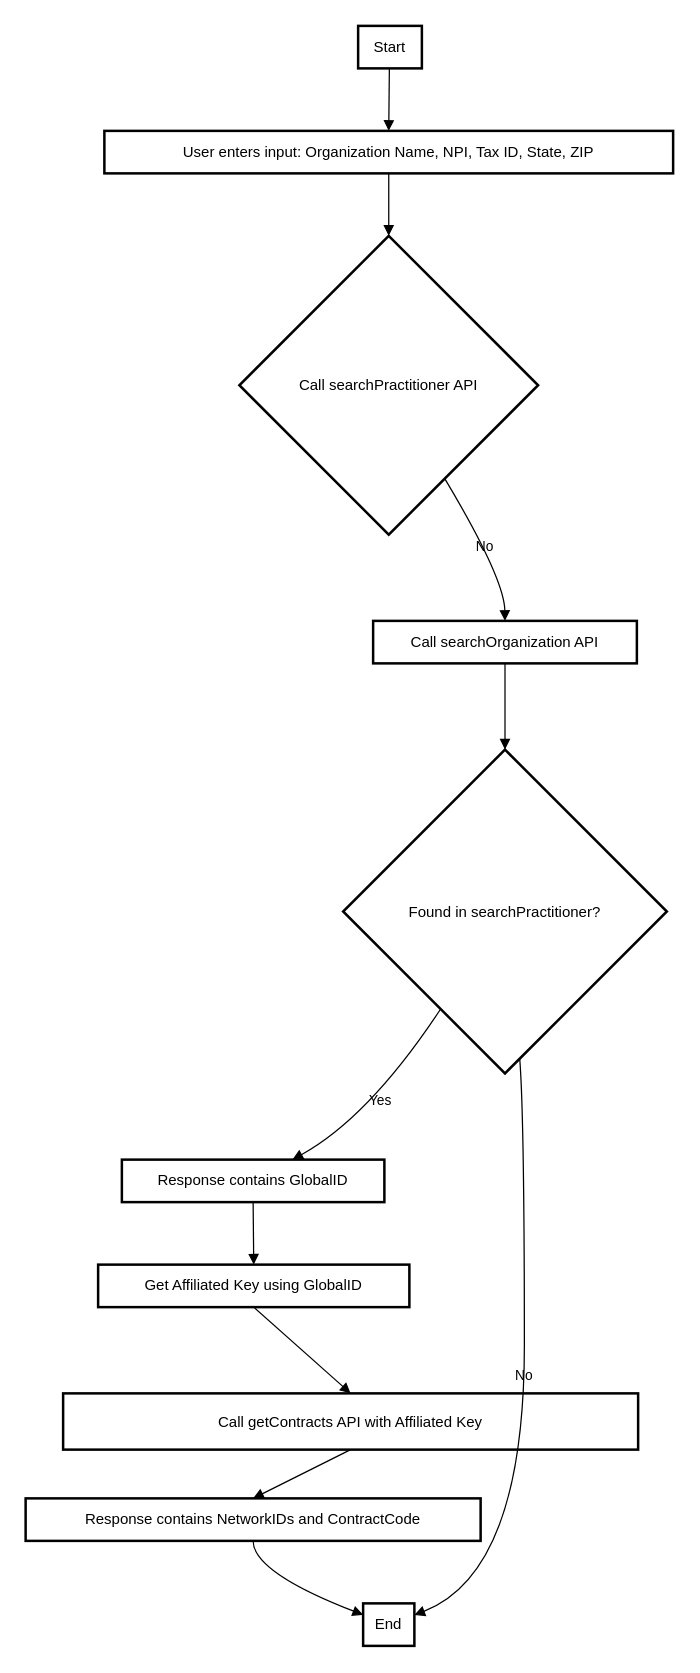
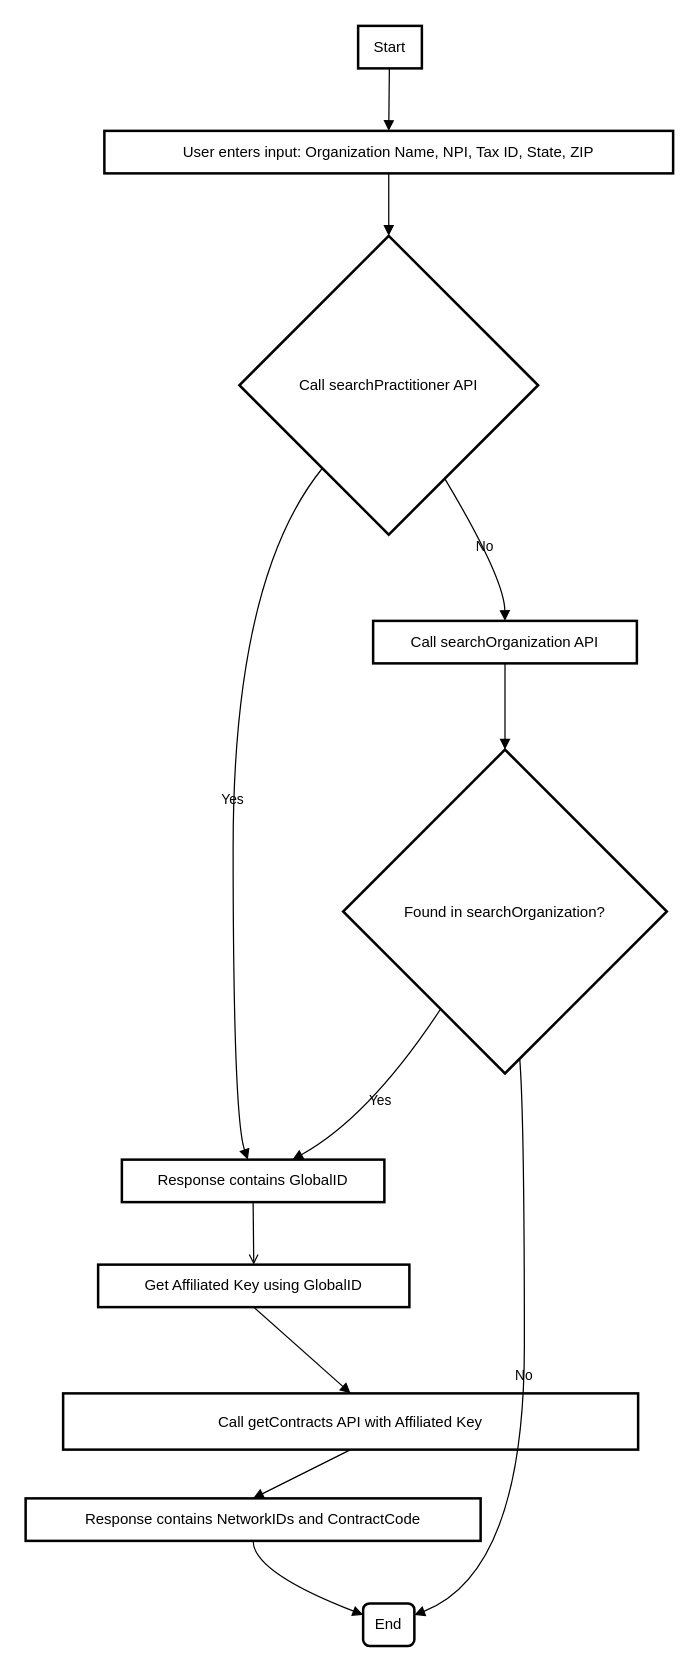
  <mxCell id="0" />
  <mxCell id="1" parent="0" />
  <mxCell id="2" value="Start" style="whiteSpace=wrap;strokeWidth=2;labelBorderColor=none;fontColor=default;labelBackgroundColor=none;" parent="1" vertex="1"><mxGeometry x="286" y="20" width="51" height="34" as="geometry" /></mxCell>
  <mxCell id="3" value="User enters input: Organization Name, NPI, Tax ID, State, ZIP" style="whiteSpace=wrap;strokeWidth=2;labelBorderColor=none;fontColor=default;labelBackgroundColor=none;" parent="1" vertex="1"><mxGeometry x="83" y="104" width="455" height="34" as="geometry" /></mxCell>
  <mxCell id="4" value="Call searchPractitioner API" style="rhombus;strokeWidth=2;whiteSpace=wrap;labelBorderColor=none;fontColor=default;labelBackgroundColor=none;" parent="1" vertex="1"><mxGeometry x="191" y="188" width="239" height="239" as="geometry" /></mxCell>
  <mxCell id="5" value="Response contains GlobalID" style="whiteSpace=wrap;strokeWidth=2;labelBorderColor=none;fontColor=default;labelBackgroundColor=none;" parent="1" vertex="1"><mxGeometry x="97" y="927" width="210" height="34" as="geometry" /></mxCell>
  <mxCell id="6" value="Call searchOrganization API" style="whiteSpace=wrap;strokeWidth=2;labelBorderColor=none;fontColor=default;labelBackgroundColor=none;" parent="1" vertex="1"><mxGeometry x="298" y="496" width="211" height="34" as="geometry" /></mxCell>
- <mxCell id="7" value="Found in searchPractitioner?" style="rhombus;strokeWidth=2;whiteSpace=wrap;labelBorderColor=none;fontColor=default;labelBackgroundColor=none;" parent="1" vertex="1"><mxGeometry x="274" y="599" width="259" height="259" as="geometry" /></mxCell>
- <mxCell id="8" value="End" style="whiteSpace=wrap;strokeWidth=2;labelBorderColor=none;fontColor=default;labelBackgroundColor=none;" parent="1" vertex="1"><mxGeometry x="290" y="1282" width="41" height="34" as="geometry" /></mxCell>
+ <mxCell id="7" value="Found in searchOrganization?" style="rhombus;strokeWidth=2;whiteSpace=wrap;labelBorderColor=none;fontColor=default;labelBackgroundColor=none;" parent="1" vertex="1"><mxGeometry x="274" y="599" width="259" height="259" as="geometry" /></mxCell>
+ <mxCell id="8" value="End" style="whiteSpace=wrap;strokeWidth=2;labelBorderColor=none;fontColor=default;labelBackgroundColor=none;rounded=1;" parent="1" vertex="1"><mxGeometry x="290" y="1282" width="41" height="34" as="geometry" /></mxCell>
  <mxCell id="9" value="Get Affiliated Key using GlobalID" style="whiteSpace=wrap;strokeWidth=2;labelBorderColor=none;fontColor=default;labelBackgroundColor=none;" parent="1" vertex="1"><mxGeometry x="78" y="1011" width="249" height="34" as="geometry" /></mxCell>
  <mxCell id="10" value="Call getContracts API with Affiliated Key" style="whiteSpace=wrap;strokeWidth=2;labelBorderColor=none;fontColor=default;labelBackgroundColor=none;" parent="1" vertex="1"><mxGeometry x="50" y="1114" width="460" height="45" as="geometry" /></mxCell>
  <mxCell id="11" value="Response contains NetworkIDs and ContractCode" style="whiteSpace=wrap;strokeWidth=2;labelBorderColor=none;fontColor=default;labelBackgroundColor=none;" parent="1" vertex="1"><mxGeometry x="20" y="1198" width="364" height="34" as="geometry" /></mxCell>
  <mxCell id="12" value="" style="curved=1;startArrow=none;endArrow=block;exitX=0.49;exitY=1;entryX=0.5;entryY=0;rounded=0;labelBorderColor=none;fontColor=default;labelBackgroundColor=none;" parent="1" source="2" target="3" edge="1"><mxGeometry relative="1" as="geometry"><Array as="points" /></mxGeometry></mxCell>
  <mxCell id="13" value="" style="curved=1;startArrow=none;endArrow=block;exitX=0.5;exitY=1;entryX=0.5;entryY=0;rounded=0;labelBorderColor=none;fontColor=default;labelBackgroundColor=none;" parent="1" source="3" target="4" edge="1"><mxGeometry relative="1" as="geometry"><Array as="points" /></mxGeometry></mxCell>
+ <mxCell id="14" value="Yes" style="curved=1;startArrow=none;endArrow=block;exitX=0.1;exitY=1;entryX=0.48;entryY=0;rounded=0;labelBorderColor=none;fontColor=default;labelBackgroundColor=none;" parent="1" source="4" target="5" edge="1"><mxGeometry relative="1" as="geometry"><Array as="points"><mxPoint x="186" y="462" /><mxPoint x="186" y="893" /></Array></mxGeometry></mxCell>
  <mxCell id="15" value="No" style="curved=1;startArrow=none;endArrow=block;exitX=0.8;exitY=1;entryX=0.5;entryY=0.01;rounded=0;labelBorderColor=none;fontColor=default;labelBackgroundColor=none;" parent="1" source="4" target="6" edge="1"><mxGeometry relative="1" as="geometry"><Array as="points"><mxPoint x="403" y="462" /></Array></mxGeometry></mxCell>
  <mxCell id="16" value="" style="curved=1;startArrow=none;endArrow=block;exitX=0.5;exitY=1.01;entryX=0.5;entryY=0;rounded=0;labelBorderColor=none;fontColor=default;labelBackgroundColor=none;" parent="1" source="6" target="7" edge="1"><mxGeometry relative="1" as="geometry"><Array as="points" /></mxGeometry></mxCell>
  <mxCell id="17" value="Yes" style="curved=1;startArrow=none;endArrow=block;exitX=0.17;exitY=1;entryX=0.65;entryY=0;rounded=0;labelBorderColor=none;fontColor=default;labelBackgroundColor=none;" parent="1" source="7" target="5" edge="1"><mxGeometry relative="1" as="geometry"><Array as="points"><mxPoint x="295" y="893" /></Array></mxGeometry></mxCell>
  <mxCell id="18" value="No" style="curved=1;startArrow=none;endArrow=block;exitX=0.55;exitY=1;entryX=1.01;entryY=0.27;rounded=0;labelBorderColor=none;fontColor=default;labelBackgroundColor=none;" parent="1" source="7" target="8" edge="1"><mxGeometry relative="1" as="geometry"><Array as="points"><mxPoint x="419" y="893" /><mxPoint x="419" y="1257" /></Array></mxGeometry></mxCell>
- <mxCell id="19" value="" style="curved=1;startArrow=none;endArrow=block;exitX=0.5;exitY=1;entryX=0.5;entryY=0;rounded=0;labelBorderColor=none;fontColor=default;labelBackgroundColor=none;" parent="1" source="5" target="9" edge="1"><mxGeometry relative="1" as="geometry"><Array as="points" /></mxGeometry></mxCell>
+ <mxCell id="19" value="" style="curved=1;startArrow=none;endArrow=open;exitX=0.5;exitY=1;entryX=0.5;entryY=0;rounded=0;labelBorderColor=none;fontColor=default;labelBackgroundColor=none;" parent="1" source="5" target="9" edge="1"><mxGeometry relative="1" as="geometry"><Array as="points" /></mxGeometry></mxCell>
  <mxCell id="20" value="" style="curved=1;startArrow=none;endArrow=block;exitX=0.5;exitY=1;entryX=0.5;entryY=0;rounded=0;labelBorderColor=none;fontColor=default;labelBackgroundColor=none;" parent="1" source="9" target="10" edge="1"><mxGeometry relative="1" as="geometry"><Array as="points" /></mxGeometry></mxCell>
  <mxCell id="21" value="" style="curved=1;startArrow=none;endArrow=block;exitX=0.5;exitY=1;entryX=0.5;entryY=0;rounded=0;labelBorderColor=none;fontColor=default;labelBackgroundColor=none;" parent="1" source="10" target="11" edge="1"><mxGeometry relative="1" as="geometry"><Array as="points" /></mxGeometry></mxCell>
  <mxCell id="22" value="" style="curved=1;startArrow=none;endArrow=block;exitX=0.5;exitY=1;entryX=0;entryY=0.27;rounded=0;labelBorderColor=none;fontColor=default;labelBackgroundColor=none;" parent="1" source="11" target="8" edge="1"><mxGeometry relative="1" as="geometry"><Array as="points"><mxPoint x="202" y="1257" /></Array></mxGeometry></mxCell>
